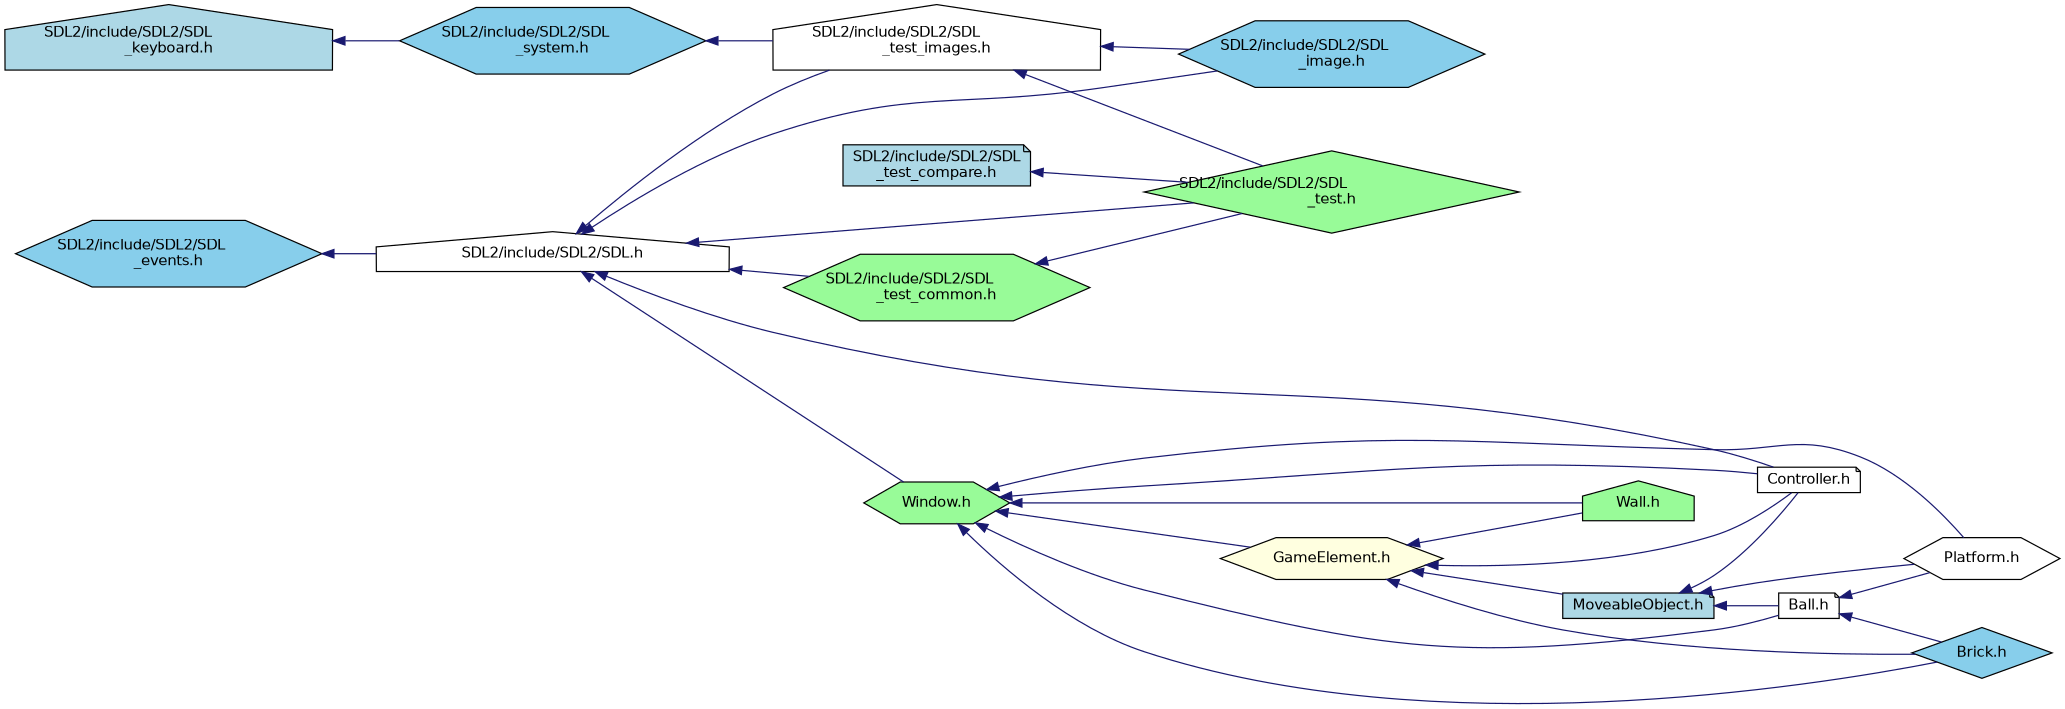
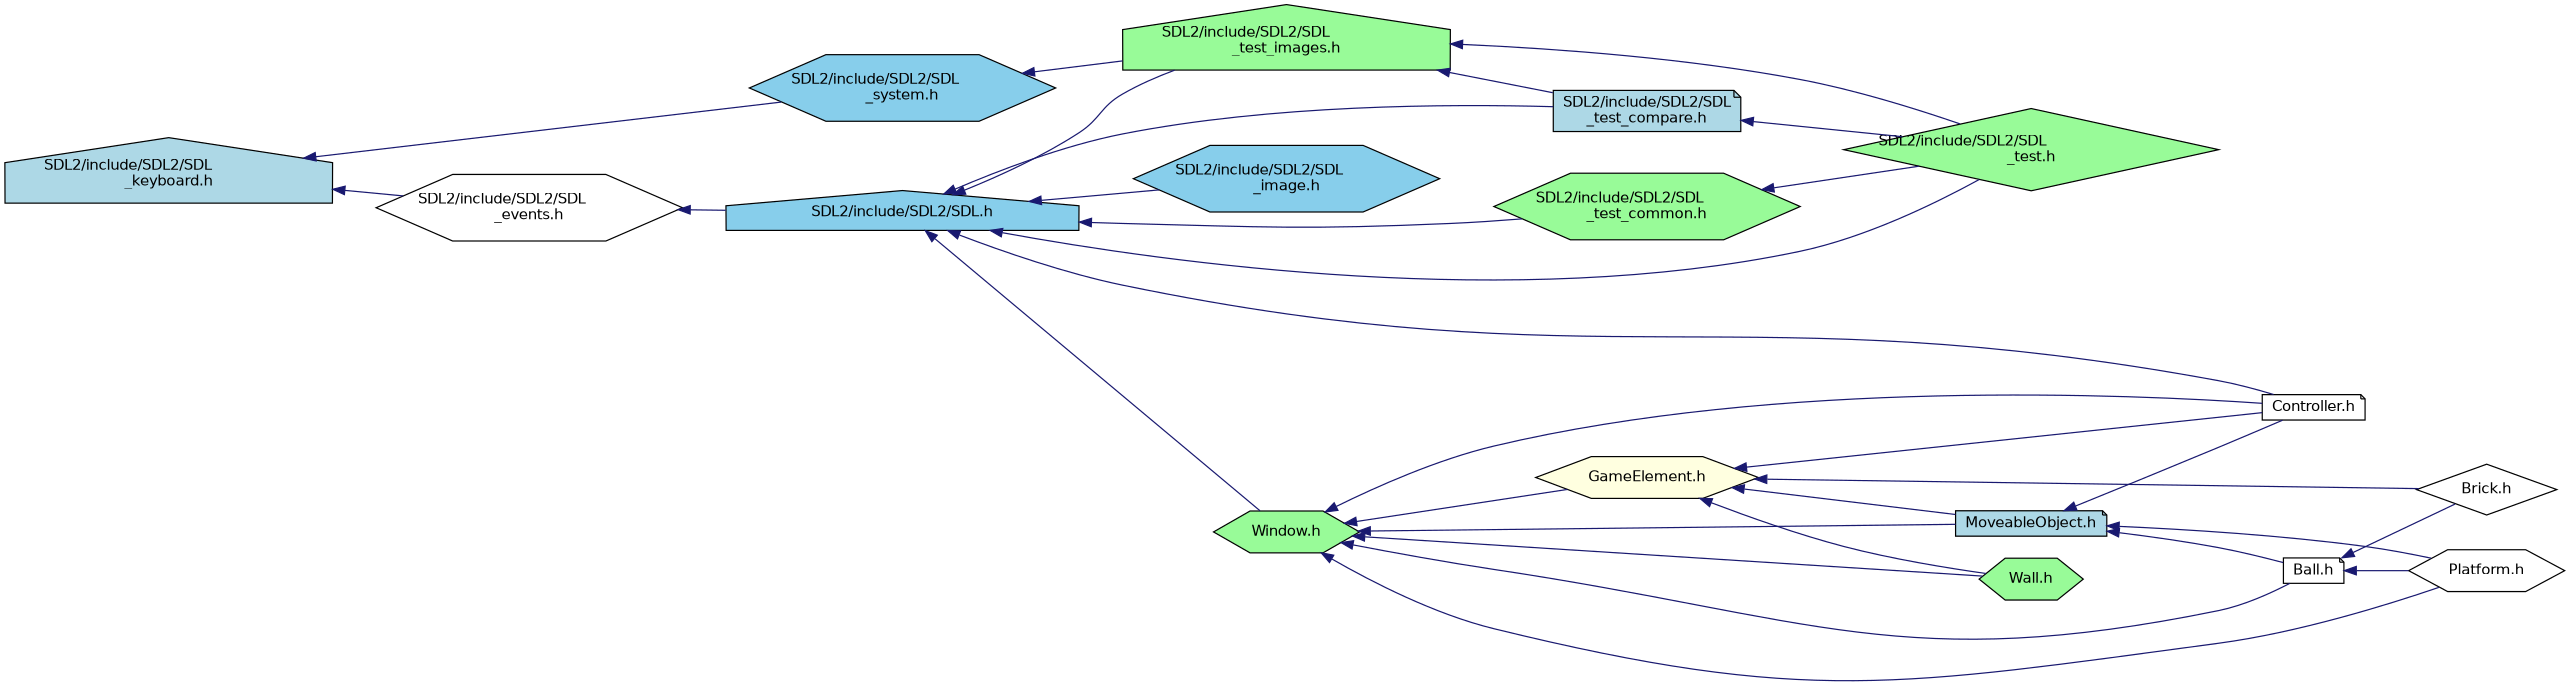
  digraph {
    rankdir=LR
    node [color=black fillcolor=white fontname=Helvetica fontsize=12 shape=hexagon style=filled]
    edge [color=midnightblue dir=back fontname=Helvetica fontsize=12 labelfontname=Helvetica labelfontsize=12 style=solid]
    n1 [fillcolor=lightblue fontcolor=black height=0.2 label="SDL2/include/SDL2/SDL\l_keyboard.h" shape=house width=0.4]
-   n2 [fillcolor=skyblue height=0.2 label="SDL2/include/SDL2/SDL\l_events.h" width=0.4]
+   n2 [height=0.2 label="SDL2/include/SDL2/SDL\l_events.h" width=0.4]
    n3 [fillcolor=skyblue height=0.2 label="SDL2/include/SDL2/SDL\l_system.h" width=0.4]
-   n4 [height=0.2 label="SDL2/include/SDL2/SDL.h" shape=house width=0.4]
-   n5 [height=0.2 label="SDL2/include/SDL2/SDL\l_test_images.h" shape=house width=0.4]
+   n4 [fillcolor=skyblue height=0.2 label="SDL2/include/SDL2/SDL.h" shape=house width=0.4]
+   n5 [fillcolor=palegreen height=0.2 label="SDL2/include/SDL2/SDL\l_test_images.h" shape=house width=0.4]
    n6 [fillcolor=palegreen height=0.2 label="Window.h" width=0.4]
    n7 [height=0.2 label="Controller.h" shape=note width=0.4]
    n8 [fillcolor=skyblue height=0.2 label="SDL2/include/SDL2/SDL\l_image.h" width=0.4]
    n9 [fillcolor=palegreen height=0.2 label="SDL2/include/SDL2/SDL\l_test.h" shape=diamond width=0.4]
    n10 [fillcolor=palegreen height=0.2 label="SDL2/include/SDL2/SDL\l_test_common.h" width=0.4]
    n11 [fillcolor=lightblue height=0.2 label="SDL2/include/SDL2/SDL\l_test_compare.h" shape=note width=0.4]
    n12 [height=0.2 label="Ball.h" shape=note width=0.4]
-   n13 [fillcolor=skyblue height=0.2 label="Brick.h" shape=diamond width=0.4]
+   n13 [height=0.2 label="Brick.h" shape=diamond width=0.4]
    n14 [height=0.2 label="Platform.h" width=0.4]
    n15 [fillcolor=lightyellow height=0.2 label="GameElement.h" width=0.4]
-   n16 [fillcolor=palegreen height=0.2 label="Wall.h" shape=house width=0.4]
+   n16 [fillcolor=palegreen height=0.2 label="Wall.h" width=0.4]
    n17 [fillcolor=lightblue height=0.2 label="MoveableObject.h" shape=note width=0.4]
+   n1 -> n2
    n1 -> n3
    n2 -> n4
    n3 -> n5
    n4 -> n5
    n4 -> n6
    n4 -> n7
    n4 -> n8
    n4 -> n9
    n4 -> n10
+   n4 -> n11
    n5 -> n9
-   n5 -> n8
+   n5 -> n11
    n6 -> n7
    n6 -> n12
-   n6 -> n13
+   n6 -> n17
    n6 -> n14
    n6 -> n15
    n6 -> n16
    n10 -> n9
    n11 -> n9
    n12 -> n13
    n12 -> n14
    n15 -> n7
    n15 -> n13
    n15 -> n16
    n15 -> n17
    n17 -> n7
    n17 -> n12
    n17 -> n14
  }
